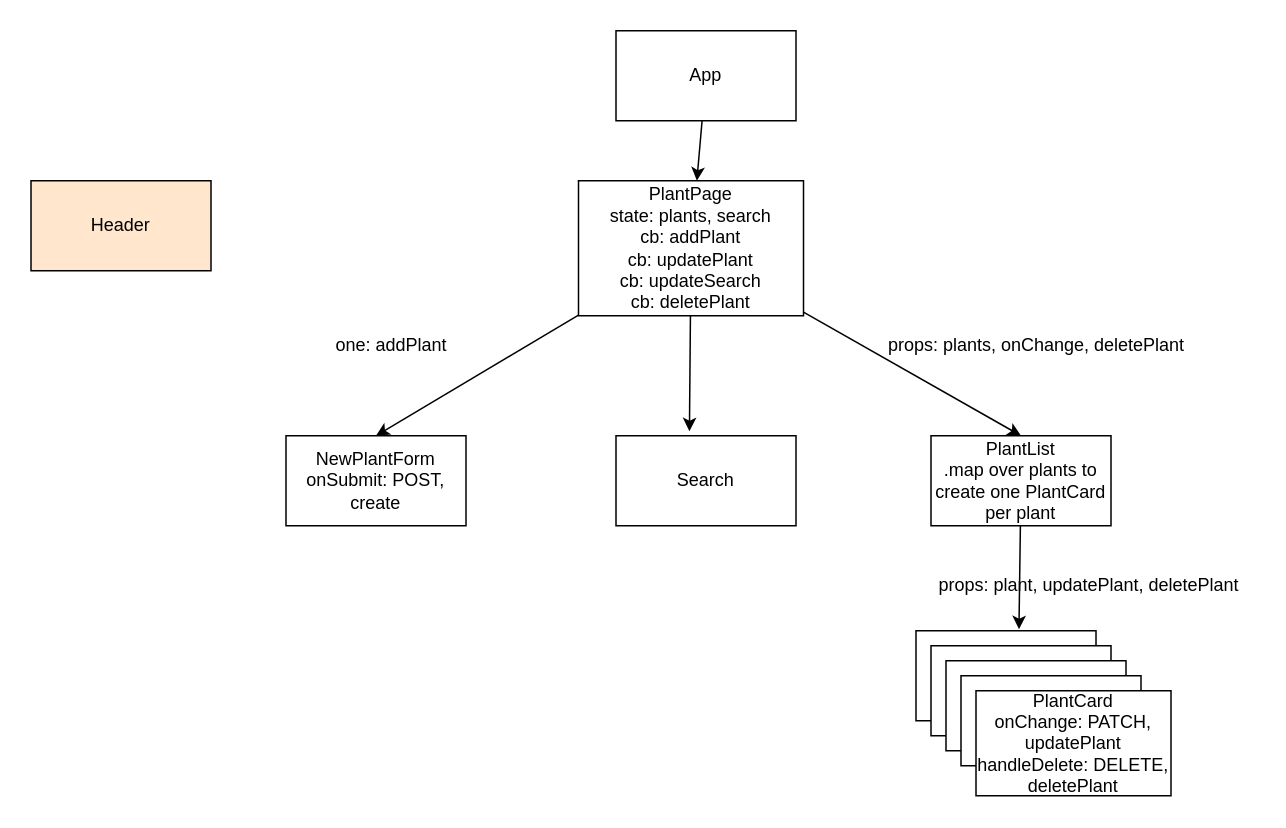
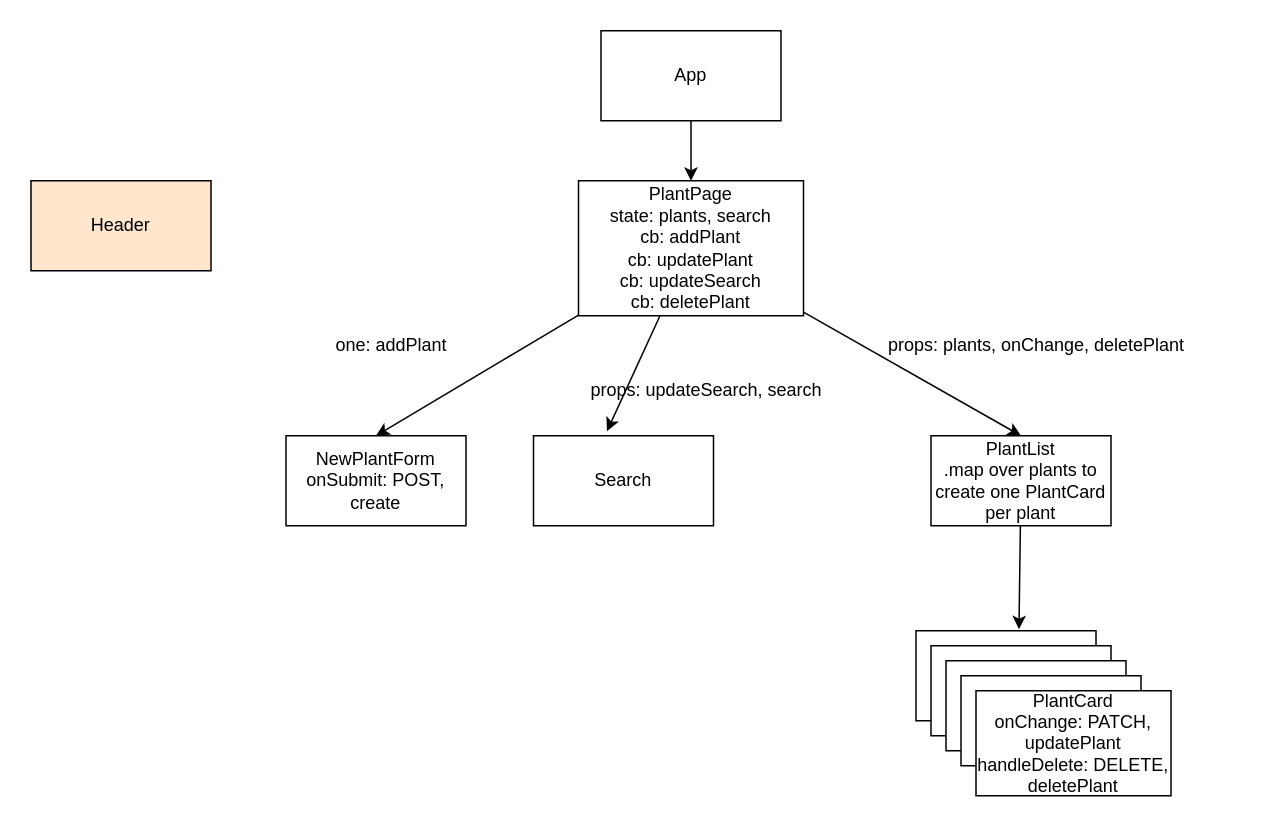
  <mxCell id="0" />
  <mxCell id="1" parent="0" />
  <mxCell id="2" value="" style="edgeStyle=none;html=1;" edge="1" parent="1" source="3" target="8"><mxGeometry relative="1" as="geometry" /></mxCell>
- <mxCell id="3" value="App" style="whiteSpace=wrap;html=1;" vertex="1" parent="1"><mxGeometry x="410" y="20" width="120" height="60" as="geometry" /></mxCell>
+ <mxCell id="3" value="App" style="whiteSpace=wrap;html=1;" vertex="1" parent="1"><mxGeometry x="400" y="20" width="120" height="60" as="geometry" /></mxCell>
  <mxCell id="4" value="Header" style="whiteSpace=wrap;html=1;fillColor=#ffe6cc;" vertex="1" parent="1"><mxGeometry y="120" width="120" height="60" as="geometry" x="20" /></mxCell>
  <mxCell id="5" style="edgeStyle=none;html=1;entryX=0.5;entryY=0;entryDx=0;entryDy=0;" edge="1" parent="1" source="8" target="9"><mxGeometry relative="1" as="geometry" /></mxCell>
  <mxCell id="6" style="edgeStyle=none;html=1;entryX=0.408;entryY=-0.05;entryDx=0;entryDy=0;entryPerimeter=0;" edge="1" parent="1" source="8" target="10"><mxGeometry relative="1" as="geometry" /></mxCell>
  <mxCell id="7" style="edgeStyle=none;html=1;entryX=0.5;entryY=0;entryDx=0;entryDy=0;" edge="1" parent="1" source="8" target="12"><mxGeometry relative="1" as="geometry" /></mxCell>
  <mxCell id="8" value="PlantPage&lt;br&gt;state: plants, search&lt;br&gt;cb: addPlant&lt;br&gt;cb: updatePlant&lt;br&gt;cb: updateSearch&lt;br&gt;cb: deletePlant" style="whiteSpace=wrap;html=1;" vertex="1" parent="1"><mxGeometry x="385" y="120" width="150" height="90" as="geometry" /></mxCell>
  <mxCell id="9" value="NewPlantForm&lt;br&gt;onSubmit: POST, create" style="whiteSpace=wrap;html=1;" vertex="1" parent="1"><mxGeometry x="190" y="290" width="120" height="60" as="geometry" /></mxCell>
- <mxCell id="10" value="Search" style="whiteSpace=wrap;html=1;" vertex="1" parent="1"><mxGeometry x="410" y="290" width="120" height="60" as="geometry" /></mxCell>
+ <mxCell id="10" value="Search" style="whiteSpace=wrap;html=1;" vertex="1" parent="1"><mxGeometry x="355" y="290" width="120" height="60" as="geometry" /></mxCell>
  <mxCell id="11" style="edgeStyle=none;html=1;entryX=0.572;entryY=-0.017;entryDx=0;entryDy=0;entryPerimeter=0;" edge="1" parent="1" source="12" target="16"><mxGeometry relative="1" as="geometry" /></mxCell>
  <mxCell id="12" value="PlantList&lt;br&gt;.map over plants to create one PlantCard per plant" style="whiteSpace=wrap;html=1;" vertex="1" parent="1"><mxGeometry x="620" y="290" width="120" height="60" as="geometry" /></mxCell>
  <mxCell id="13" value="one: addPlant" style="text;html=1;align=center;verticalAlign=middle;resizable=0;points=[];autosize=1;strokeColor=none;fillColor=none;" vertex="1" parent="1"><mxGeometry x="205" y="215" width="110" height="30" as="geometry" /></mxCell>
+ <mxCell id="14" value="props: updateSearch, search" style="text;html=1;align=center;verticalAlign=middle;resizable=0;points=[];autosize=1;strokeColor=none;fillColor=none;" vertex="1" parent="1"><mxGeometry x="380" y="245" width="180" height="30" as="geometry" /></mxCell>
  <mxCell id="15" value="props: plants, onChange, deletePlant" style="text;html=1;align=center;verticalAlign=middle;resizable=0;points=[];autosize=1;strokeColor=none;fillColor=none;" vertex="1" parent="1"><mxGeometry x="575" y="215" width="230" height="30" as="geometry" /></mxCell>
  <mxCell id="16" value="PlantCard" style="whiteSpace=wrap;html=1;" vertex="1" parent="1"><mxGeometry x="610" y="420" width="120" height="60" as="geometry" /></mxCell>
  <mxCell id="17" value="PlantCard" style="whiteSpace=wrap;html=1;" vertex="1" parent="1"><mxGeometry x="620" y="430" width="120" height="60" as="geometry" /></mxCell>
  <mxCell id="18" value="PlantCard" style="whiteSpace=wrap;html=1;" vertex="1" parent="1"><mxGeometry x="630" y="440" width="120" height="60" as="geometry" /></mxCell>
  <mxCell id="19" value="PlantCard" style="whiteSpace=wrap;html=1;" vertex="1" parent="1"><mxGeometry x="640" y="450" width="120" height="60" as="geometry" /></mxCell>
  <mxCell id="20" value="PlantCard&lt;br&gt;onChange: PATCH, updatePlant&lt;br&gt;handleDelete: DELETE, deletePlant" style="whiteSpace=wrap;html=1;" vertex="1" parent="1"><mxGeometry x="650" y="460" width="130" height="70" as="geometry" /></mxCell>
- <mxCell id="21" value="props: plant, updatePlant, deletePlant" style="text;html=1;align=center;verticalAlign=middle;resizable=0;points=[];autosize=1;strokeColor=none;fillColor=none;" vertex="1" parent="1"><mxGeometry x="615" y="375" width="220" height="30" as="geometry" /></mxCell>
